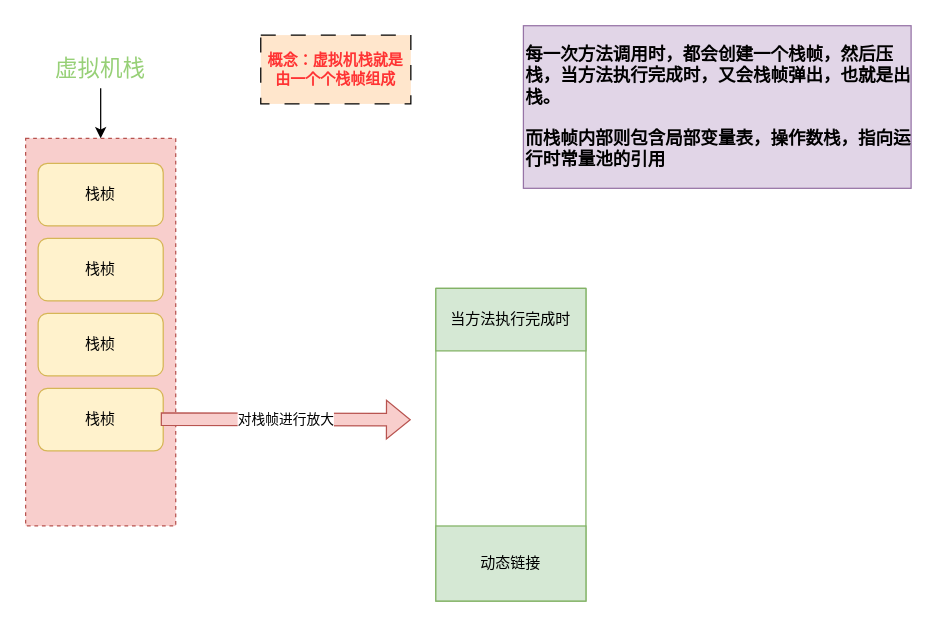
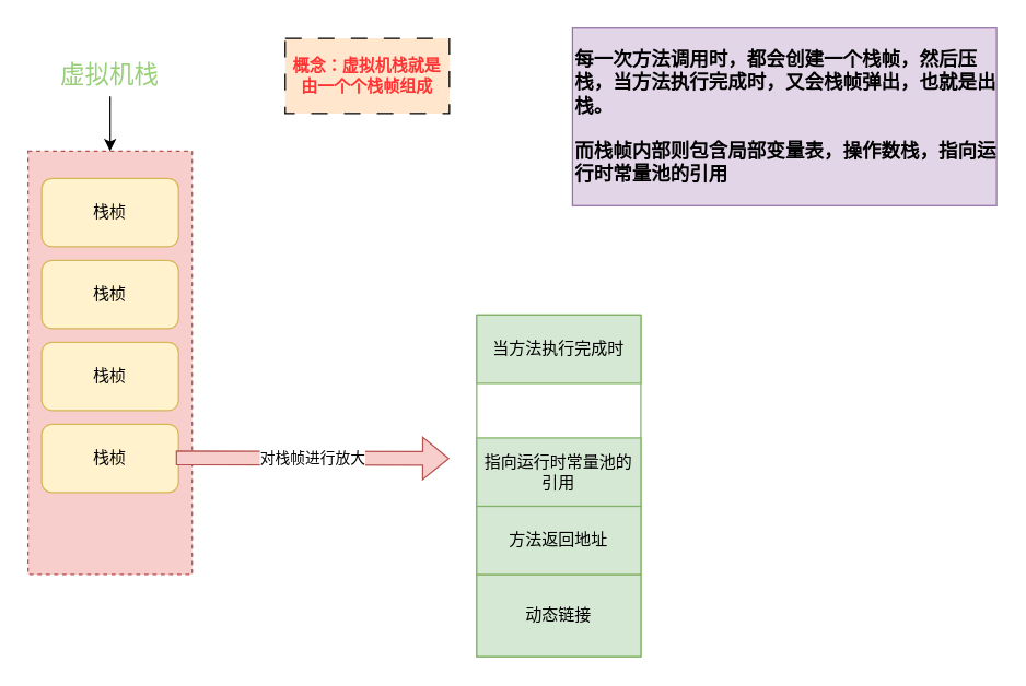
  <mxCell id="0" />
  <mxCell id="1" parent="0" />
  <mxCell id="2" value="" style="rounded=0;whiteSpace=wrap;html=1;fillColor=#f8cecc;strokeColor=#b85450;dashed=1;" parent="1" vertex="1"><mxGeometry x="20" y="110" width="120" height="310" as="geometry" /></mxCell>
  <mxCell id="3" value="栈桢" style="rounded=1;whiteSpace=wrap;html=1;fillColor=#fff2cc;strokeColor=#d6b656;" parent="1" vertex="1"><mxGeometry x="30" y="130" width="100" height="50" as="geometry" /></mxCell>
  <mxCell id="4" value="栈桢" style="rounded=1;whiteSpace=wrap;html=1;fillColor=#fff2cc;strokeColor=#d6b656;" parent="1" vertex="1"><mxGeometry x="30" y="190" width="100" height="50" as="geometry" /></mxCell>
  <mxCell id="5" style="edgeStyle=orthogonalEdgeStyle;rounded=0;orthogonalLoop=1;jettySize=auto;html=1;entryX=0.5;entryY=0;entryDx=0;entryDy=0;" parent="1" source="6" target="2" edge="1"><mxGeometry relative="1" as="geometry" /></mxCell>
  <mxCell id="6" value="&lt;font style=&quot;font-size: 18px;&quot;&gt;虚拟机栈&lt;/font&gt;" style="text;html=1;align=center;verticalAlign=middle;whiteSpace=wrap;rounded=0;fontColor=#97D077;" parent="1" vertex="1"><mxGeometry x="28" y="40" width="104" height="30" as="geometry" /></mxCell>
  <mxCell id="7" value="栈桢" style="rounded=1;whiteSpace=wrap;html=1;fillColor=#fff2cc;strokeColor=#d6b656;" parent="1" vertex="1"><mxGeometry x="30" y="250" width="100" height="50" as="geometry" /></mxCell>
  <mxCell id="8" value="栈桢" style="rounded=1;whiteSpace=wrap;html=1;fillColor=#fff2cc;strokeColor=#d6b656;" parent="1" vertex="1"><mxGeometry x="30" y="310" width="100" height="50" as="geometry" /></mxCell>
  <mxCell id="9" value="对栈帧进行放大" style="shape=flexArrow;endArrow=classic;html=1;rounded=0;fillColor=#f8cecc;strokeColor=#b85450;" parent="1" edge="1"><mxGeometry width="50" height="50" relative="1" as="geometry"><mxPoint x="128" y="334.5" as="sourcePoint" /><mxPoint x="328" y="335" as="targetPoint" /></mxGeometry></mxCell>
  <mxCell id="10" value="" style="swimlane;startSize=0;fillColor=#d5e8d4;strokeColor=#82b366;" parent="1" vertex="1"><mxGeometry x="348" y="230" width="120" height="250" as="geometry"><mxRectangle x="480" y="90" width="50" height="40" as="alternateBounds" /></mxGeometry></mxCell>
  <mxCell id="11" value="当方法执行完成时" style="text;html=1;strokeColor=#82b366;fillColor=#d5e8d4;align=center;verticalAlign=middle;whiteSpace=wrap;rounded=0;" parent="10" vertex="1"><mxGeometry width="120" height="50" as="geometry" /></mxCell>
  <mxCell id="12" value="动态链接" style="text;html=1;strokeColor=#82b366;fillColor=#d5e8d4;align=center;verticalAlign=middle;whiteSpace=wrap;rounded=0;" parent="10" vertex="1"><mxGeometry y="190" width="120" height="60" as="geometry" /></mxCell>
+ <mxCell id="13" value="方法返回地址" style="text;html=1;strokeColor=#82b366;fillColor=#d5e8d4;align=center;verticalAlign=middle;whiteSpace=wrap;rounded=0;" parent="10" vertex="1"><mxGeometry y="140" width="120" height="50" as="geometry" /></mxCell>
+ <mxCell id="14" value="指向运行时常量池的引用" style="text;html=1;strokeColor=#82b366;fillColor=#d5e8d4;align=center;verticalAlign=middle;whiteSpace=wrap;rounded=0;" parent="10" vertex="1"><mxGeometry y="90" width="120" height="50" as="geometry" /></mxCell>
  <mxCell id="15" value="&lt;b&gt;&lt;font color=&quot;#ff3333&quot;&gt;概念：虚拟机栈就是由一个个栈帧组成&lt;/font&gt;&lt;/b&gt;" style="whiteSpace=wrap;html=1;dashed=1;dashPattern=12 12;fillColor=#ffe6cc;" parent="1" vertex="1"><mxGeometry x="208" y="27.5" width="120" height="55" as="geometry" /></mxCell>
  <mxCell id="16" value="&lt;b style=&quot;border-color: var(--border-color); font-size: 12px;&quot;&gt;&lt;font style=&quot;border-color: var(--border-color); font-size: 14px;&quot;&gt;每一次方法调用时，都会创建一个栈帧，然后压栈，当方法执行完成时，又会栈帧弹出，也就是出栈。&lt;br&gt;&lt;br&gt;而栈帧内部则包含局部变量表，操作数栈，指向运行时常量池的引用&lt;/font&gt;&lt;/b&gt;" style="rounded=0;whiteSpace=wrap;html=1;fontSize=14;align=left;horizontal=1;labelBackgroundColor=none;fillColor=#e1d5e7;strokeColor=#9673a6;fillStyle=auto;glass=0;" parent="1" vertex="1"><mxGeometry x="418" y="20" width="310" height="130" as="geometry" /></mxCell>
